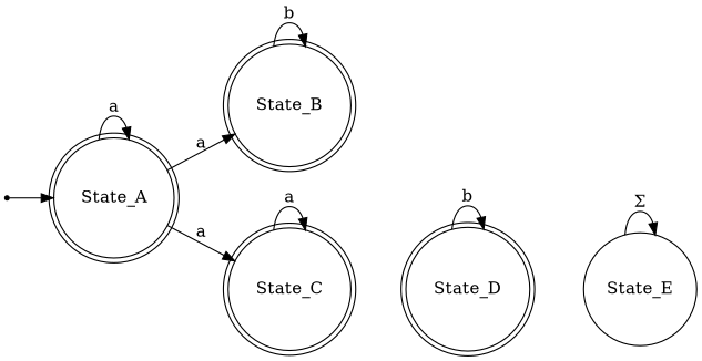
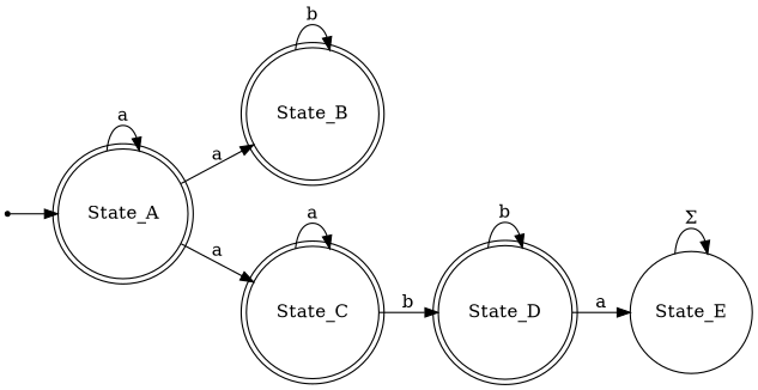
  digraph {
    rankdir=LR
    node [shape=doublecircle]
    start [shape=point]
    State_A
    State_B
    State_C
    State_D
    State_E [shape=circle]
    start -> State_A
    State_A -> State_A [label=a]
    State_A -> State_B [label=a]
    State_A -> State_C [label=a]
    State_B -> State_B [label=b]
    State_C -> State_C [label=a]
+   State_C -> State_D [label=b]
    State_D -> State_D [label=b]
+   State_D -> State_E [label=a]
    State_E -> State_E [label="Σ"]
  }
